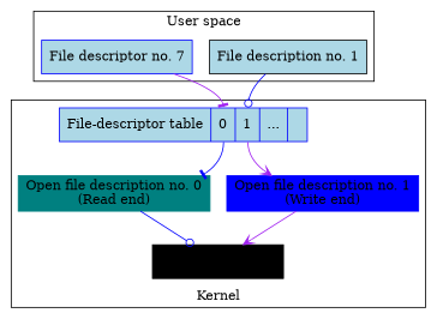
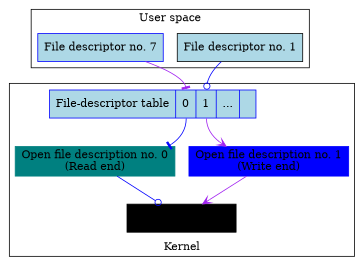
  strict digraph {
    node [color=blue shape=box style=filled]
    edge [arrowhead=tee color=purple]
    n1 [fillcolor=lightblue label="File descriptor no. 7"]
-   n2 [color=black fillcolor=lightblue label="File description no. 1"]
+   n2 [color=black fillcolor=lightblue label="File descriptor no. 1"]
    n3 [fillcolor=lightblue label="File-descriptor table | <fd0> 0 | <fd1> 1 | ... |" shape=record]
    n4 [color=teal label="Open file description no. 0\n(Read end)"]
    n5 [label="Open file description no. 1\n(Write end)"]
    n6 [color=black label="FIFO buffer no. 0"]
    subgraph cluster_1 {
      label="User space"
      n1
      n2
    }
    subgraph cluster_2 {
      label=Kernel
      labelloc=b
      n3
      n4
      n5
      n6
    }
    n1 -> n3 [headport=fd0]
    n2 -> n3 [arrowhead=odot color=blue headport=fd1]
    n3 -> n4 [color=blue tailport=fd0]
    n3 -> n5 [arrowhead=vee tailport=fd1]
    n4 -> n6 [arrowhead=odot color=blue]
    n5 -> n6 [arrowhead=vee]
  }
